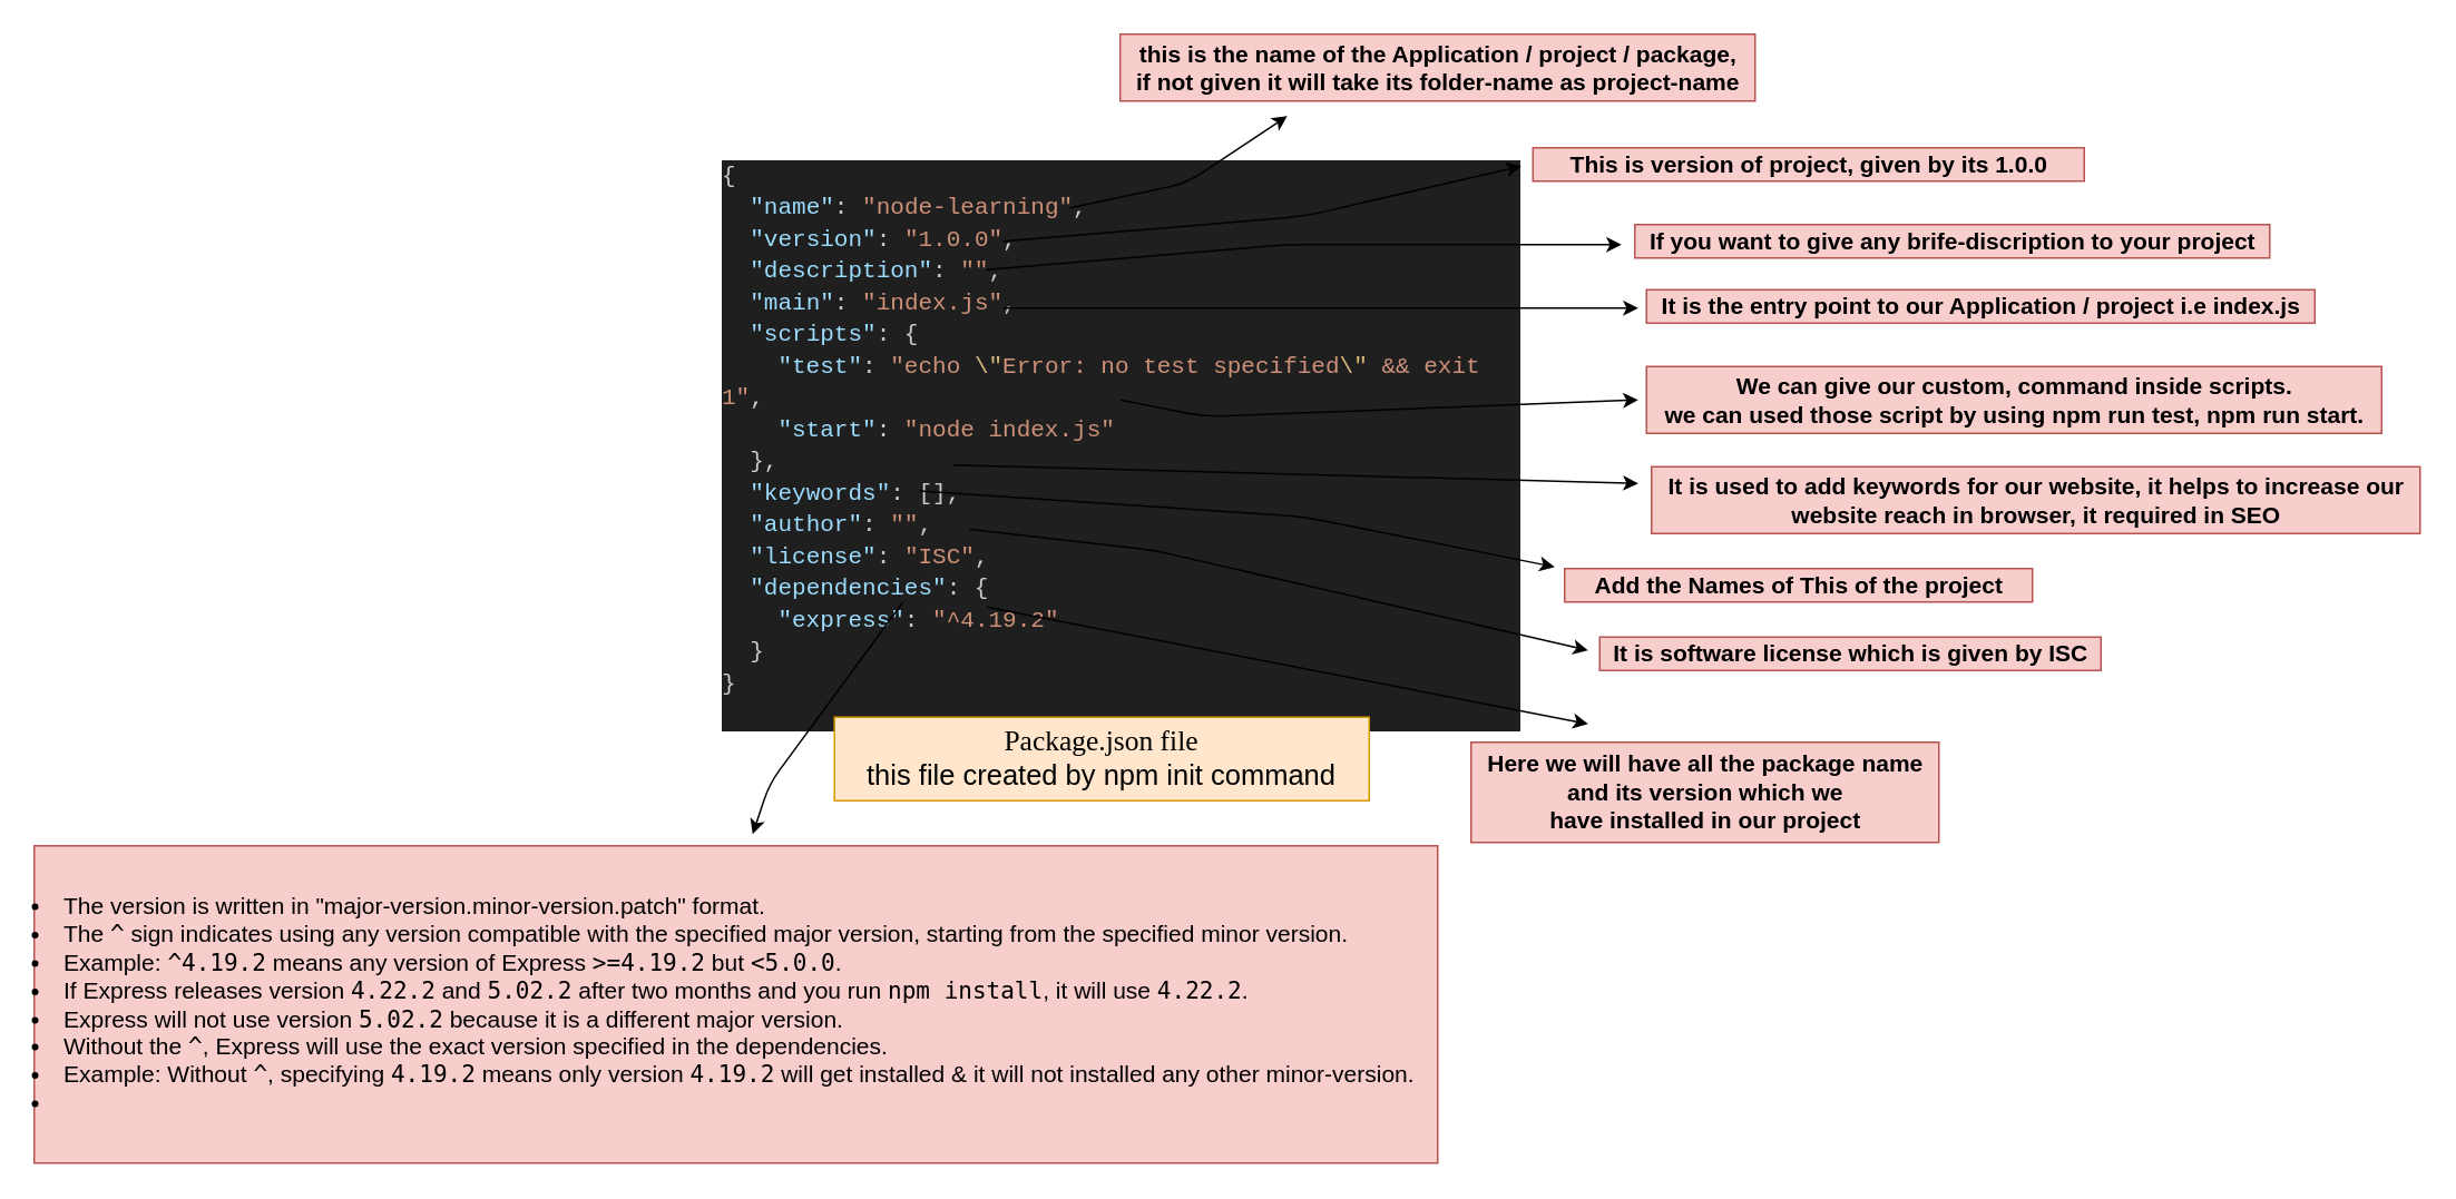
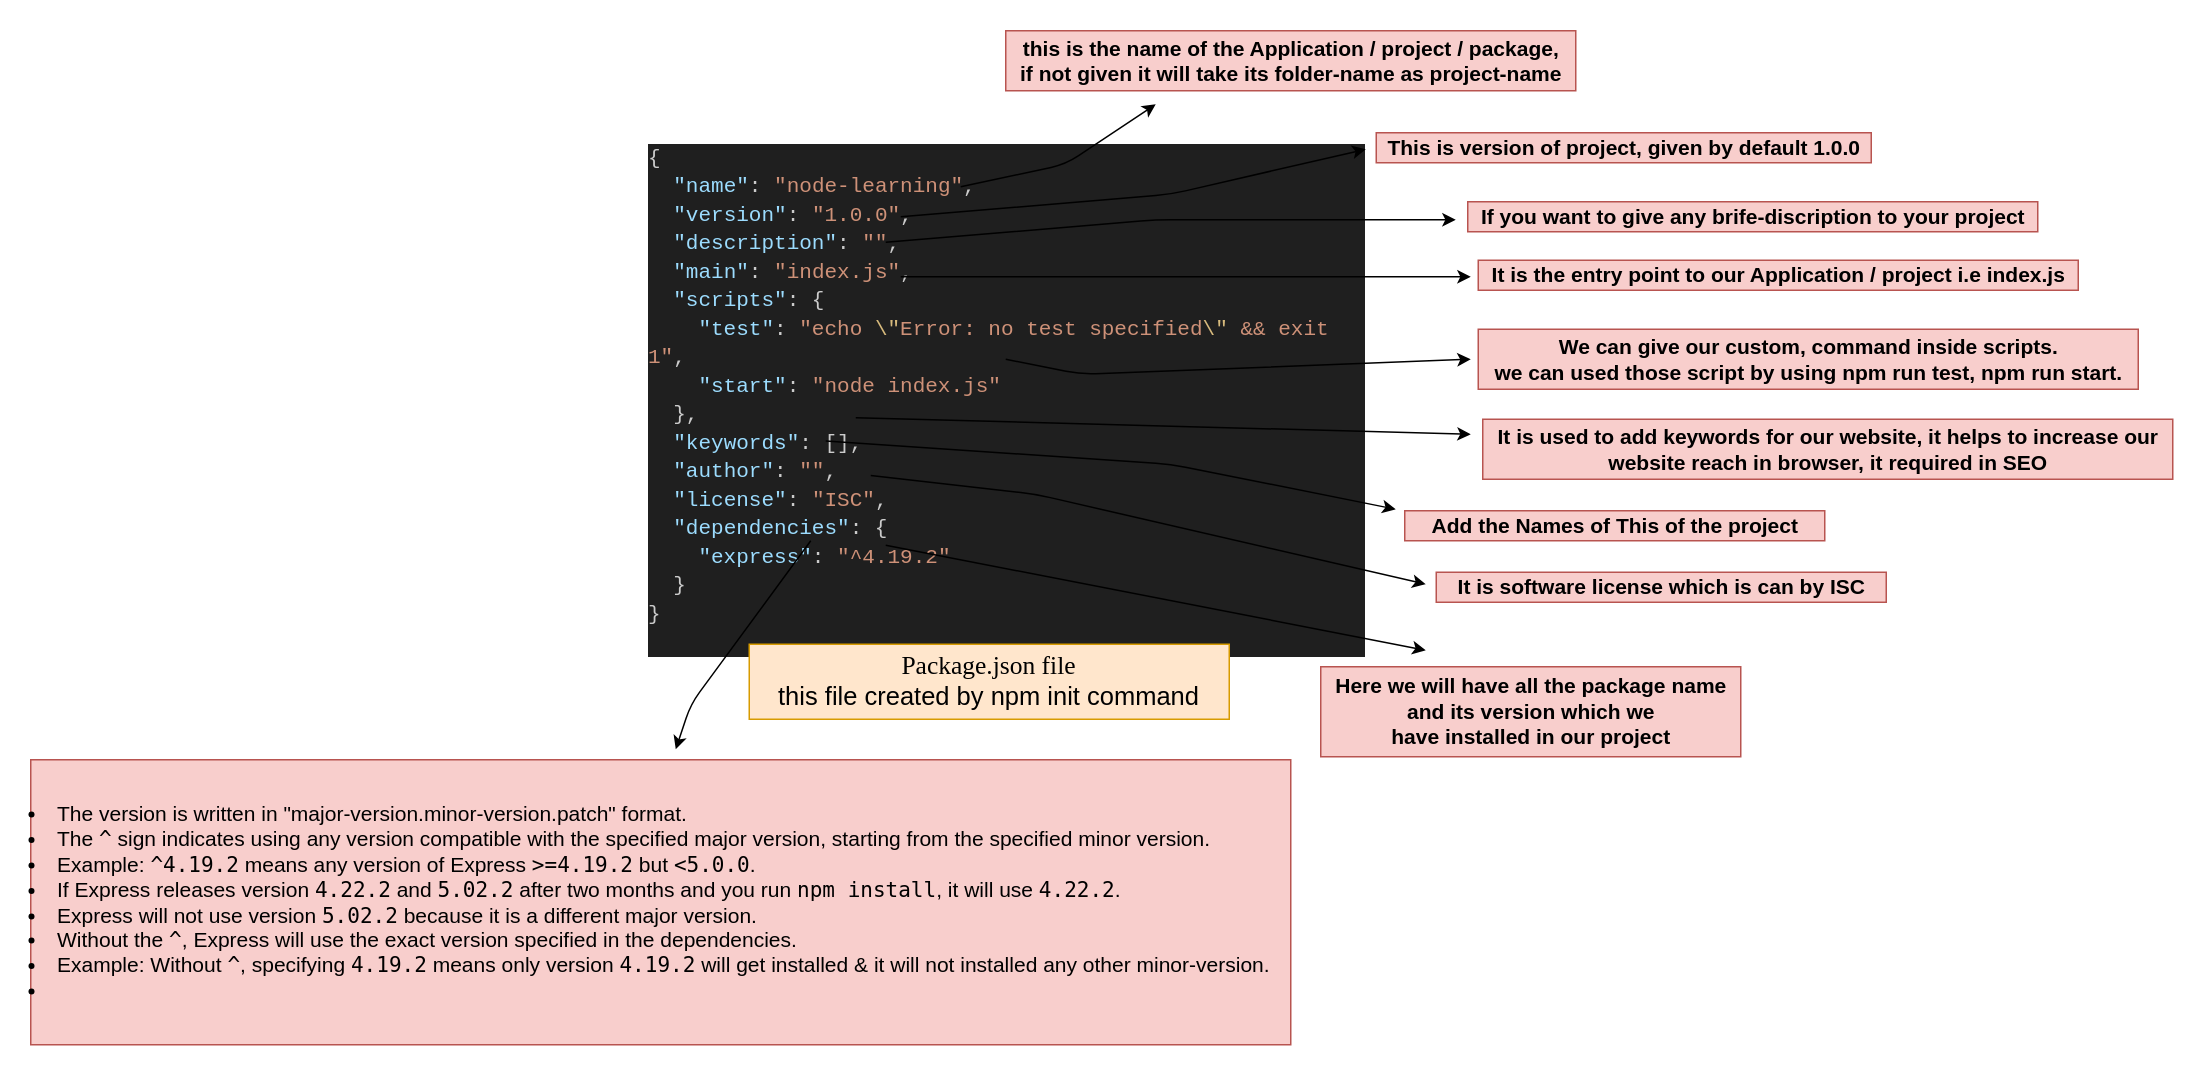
  <mxCell id="0" />
  <mxCell id="1" parent="0" />
  <mxCell id="2" value="&lt;div style=&quot;color: rgb(204, 204, 204); background-color: rgb(31, 31, 31); font-family: Consolas, &amp;quot;Courier New&amp;quot;, monospace; font-weight: normal; font-size: 14px; line-height: 19px;&quot;&gt;&lt;div&gt;&lt;span style=&quot;color: #cccccc;&quot;&gt;{&lt;/span&gt;&lt;/div&gt;&lt;div&gt;&lt;span style=&quot;color: #cccccc;&quot;&gt;&amp;nbsp; &lt;/span&gt;&lt;span style=&quot;color: #9cdcfe;&quot;&gt;&quot;name&quot;&lt;/span&gt;&lt;span style=&quot;color: #cccccc;&quot;&gt;: &lt;/span&gt;&lt;span style=&quot;color: #ce9178;&quot;&gt;&quot;node-learning&quot;&lt;/span&gt;&lt;span style=&quot;color: #cccccc;&quot;&gt;,&lt;/span&gt;&lt;/div&gt;&lt;div&gt;&lt;span style=&quot;color: #cccccc;&quot;&gt;&amp;nbsp; &lt;/span&gt;&lt;span style=&quot;color: #9cdcfe;&quot;&gt;&quot;version&quot;&lt;/span&gt;&lt;span style=&quot;color: #cccccc;&quot;&gt;: &lt;/span&gt;&lt;span style=&quot;color: #ce9178;&quot;&gt;&quot;1.0.0&quot;&lt;/span&gt;&lt;span style=&quot;color: #cccccc;&quot;&gt;,&lt;/span&gt;&lt;/div&gt;&lt;div&gt;&lt;span style=&quot;color: #cccccc;&quot;&gt;&amp;nbsp; &lt;/span&gt;&lt;span style=&quot;color: #9cdcfe;&quot;&gt;&quot;description&quot;&lt;/span&gt;&lt;span style=&quot;color: #cccccc;&quot;&gt;: &lt;/span&gt;&lt;span style=&quot;color: #ce9178;&quot;&gt;&quot;&quot;&lt;/span&gt;&lt;span style=&quot;color: #cccccc;&quot;&gt;,&lt;/span&gt;&lt;/div&gt;&lt;div&gt;&lt;span style=&quot;color: #cccccc;&quot;&gt;&amp;nbsp; &lt;/span&gt;&lt;span style=&quot;color: #9cdcfe;&quot;&gt;&quot;main&quot;&lt;/span&gt;&lt;span style=&quot;color: #cccccc;&quot;&gt;: &lt;/span&gt;&lt;span style=&quot;color: #ce9178;&quot;&gt;&quot;index.js&quot;&lt;/span&gt;&lt;span style=&quot;color: #cccccc;&quot;&gt;,&lt;/span&gt;&lt;/div&gt;&lt;div&gt;&lt;span style=&quot;color: #cccccc;&quot;&gt;&amp;nbsp; &lt;/span&gt;&lt;span style=&quot;color: #9cdcfe;&quot;&gt;&quot;scripts&quot;&lt;/span&gt;&lt;span style=&quot;color: #cccccc;&quot;&gt;: {&lt;/span&gt;&lt;/div&gt;&lt;div&gt;&lt;span style=&quot;color: #cccccc;&quot;&gt;&amp;nbsp; &amp;nbsp; &lt;/span&gt;&lt;span style=&quot;color: #9cdcfe;&quot;&gt;&quot;test&quot;&lt;/span&gt;&lt;span style=&quot;color: #cccccc;&quot;&gt;: &lt;/span&gt;&lt;span style=&quot;color: #ce9178;&quot;&gt;&quot;echo &lt;/span&gt;&lt;span style=&quot;color: #d7ba7d;&quot;&gt;\&quot;&lt;/span&gt;&lt;span style=&quot;color: #ce9178;&quot;&gt;Error: no test specified&lt;/span&gt;&lt;span style=&quot;color: #d7ba7d;&quot;&gt;\&quot;&lt;/span&gt;&lt;span style=&quot;color: #ce9178;&quot;&gt; &amp;amp;&amp;amp; exit 1&quot;&lt;/span&gt;&lt;span style=&quot;color: #cccccc;&quot;&gt;,&lt;/span&gt;&lt;/div&gt;&lt;div&gt;&lt;span style=&quot;color: #cccccc;&quot;&gt;&amp;nbsp; &amp;nbsp; &lt;/span&gt;&lt;span style=&quot;color: #9cdcfe;&quot;&gt;&quot;start&quot;&lt;/span&gt;&lt;span style=&quot;color: #cccccc;&quot;&gt;: &lt;/span&gt;&lt;span style=&quot;color: #ce9178;&quot;&gt;&quot;node index.js&quot;&lt;/span&gt;&lt;/div&gt;&lt;div&gt;&lt;span style=&quot;color: #cccccc;&quot;&gt;&amp;nbsp; },&lt;/span&gt;&lt;/div&gt;&lt;div&gt;&lt;span style=&quot;color: #cccccc;&quot;&gt;&amp;nbsp; &lt;/span&gt;&lt;span style=&quot;color: #9cdcfe;&quot;&gt;&quot;keywords&quot;&lt;/span&gt;&lt;span style=&quot;color: #cccccc;&quot;&gt;: [],&lt;/span&gt;&lt;/div&gt;&lt;div&gt;&lt;span style=&quot;color: #cccccc;&quot;&gt;&amp;nbsp; &lt;/span&gt;&lt;span style=&quot;color: #9cdcfe;&quot;&gt;&quot;author&quot;&lt;/span&gt;&lt;span style=&quot;color: #cccccc;&quot;&gt;: &lt;/span&gt;&lt;span style=&quot;color: #ce9178;&quot;&gt;&quot;&quot;&lt;/span&gt;&lt;span style=&quot;color: #cccccc;&quot;&gt;,&lt;/span&gt;&lt;/div&gt;&lt;div&gt;&lt;span style=&quot;color: #cccccc;&quot;&gt;&amp;nbsp; &lt;/span&gt;&lt;span style=&quot;color: #9cdcfe;&quot;&gt;&quot;license&quot;&lt;/span&gt;&lt;span style=&quot;color: #cccccc;&quot;&gt;: &lt;/span&gt;&lt;span style=&quot;color: #ce9178;&quot;&gt;&quot;ISC&quot;&lt;/span&gt;&lt;span style=&quot;color: #cccccc;&quot;&gt;,&lt;/span&gt;&lt;/div&gt;&lt;div&gt;&lt;span style=&quot;color: #cccccc;&quot;&gt;&amp;nbsp; &lt;/span&gt;&lt;span style=&quot;color: #9cdcfe;&quot;&gt;&quot;dependencies&quot;&lt;/span&gt;&lt;span style=&quot;color: #cccccc;&quot;&gt;: {&lt;/span&gt;&lt;/div&gt;&lt;div&gt;&lt;span style=&quot;color: #cccccc;&quot;&gt;&amp;nbsp; &amp;nbsp; &lt;/span&gt;&lt;span style=&quot;color: #9cdcfe;&quot;&gt;&quot;express&quot;&lt;/span&gt;&lt;span style=&quot;color: #cccccc;&quot;&gt;: &lt;/span&gt;&lt;span style=&quot;color: #ce9178;&quot;&gt;&quot;^4.19.2&quot;&lt;/span&gt;&lt;/div&gt;&lt;div&gt;&lt;span style=&quot;color: #cccccc;&quot;&gt;&amp;nbsp; }&lt;/span&gt;&lt;/div&gt;&lt;div&gt;&lt;span style=&quot;color: #cccccc;&quot;&gt;}&lt;/span&gt;&lt;/div&gt;&lt;br&gt;&lt;/div&gt;" style="text;whiteSpace=wrap;html=1;fontSize=17;fontFamily=Comic Sans MS;" parent="1" vertex="1"><mxGeometry x="430" y="89" width="480" height="350" as="geometry" /></mxCell>
  <mxCell id="3" value="" style="edgeStyle=none;orthogonalLoop=1;jettySize=auto;html=1;fontFamily=Comic Sans MS;fontSize=17;" parent="1" edge="1"><mxGeometry width="100" relative="1" as="geometry"><mxPoint x="640" y="124" as="sourcePoint" /><mxPoint x="770" y="69" as="targetPoint" /><Array as="points"><mxPoint x="710" y="109" /></Array></mxGeometry></mxCell>
  <mxCell id="4" value="Package.json file&lt;br&gt;&lt;font face=&quot;Helvetica&quot;&gt;this file created by npm init command&lt;/font&gt;" style="whiteSpace=wrap;html=1;fontFamily=Comic Sans MS;fontSize=17;fillColor=#ffe6cc;strokeColor=#d79b00;fontColor=#000000;" parent="1" vertex="1"><mxGeometry x="499" y="429" width="320" height="50" as="geometry" /></mxCell>
  <mxCell id="5" value="&lt;span style=&quot;font-size: 14px;&quot;&gt;this is the name of the Application / project / package,&lt;br&gt;if not given it will take its folder-name as project-name&lt;br&gt;&lt;/span&gt;" style="text;html=1;align=center;verticalAlign=middle;resizable=0;points=[];autosize=1;fontSize=14;fontFamily=Helvetica;spacing=-1;fillColor=#f8cecc;strokeColor=#b85450;fontColor=#000000;fontStyle=1" parent="1" vertex="1"><mxGeometry x="670" y="20" width="380" height="40" as="geometry" /></mxCell>
  <mxCell id="6" value="" style="edgeStyle=none;orthogonalLoop=1;jettySize=auto;html=1;fontFamily=Helvetica;fontSize=14;fontColor=#000000;" parent="1" edge="1"><mxGeometry width="100" relative="1" as="geometry"><mxPoint x="600" y="144" as="sourcePoint" /><mxPoint x="910" y="99" as="targetPoint" /><Array as="points"><mxPoint x="780" y="129" /></Array></mxGeometry></mxCell>
- <mxCell id="7" value="&lt;span style=&quot;font-size: 14px;&quot;&gt;This is version of project, given by its 1.0.0&lt;br&gt;&lt;/span&gt;" style="text;html=1;align=center;verticalAlign=middle;resizable=0;points=[];autosize=1;fontSize=14;fontFamily=Helvetica;spacing=-1;fillColor=#f8cecc;strokeColor=#b85450;fontColor=#000000;fontStyle=1" parent="1" vertex="1"><mxGeometry x="917" y="88" width="330" height="20" as="geometry" /></mxCell>
+ <mxCell id="7" value="&lt;span style=&quot;font-size: 14px;&quot;&gt;This is version of project, given by default 1.0.0&lt;br&gt;&lt;/span&gt;" style="text;html=1;align=center;verticalAlign=middle;resizable=0;points=[];autosize=1;fontSize=14;fontFamily=Helvetica;spacing=-1;fillColor=#f8cecc;strokeColor=#b85450;fontColor=#000000;fontStyle=1" parent="1" vertex="1"><mxGeometry x="917" y="88" width="330" height="20" as="geometry" /></mxCell>
  <mxCell id="8" value="" style="edgeStyle=none;orthogonalLoop=1;jettySize=auto;html=1;fontFamily=Helvetica;fontSize=14;fontColor=#000000;" parent="1" edge="1"><mxGeometry width="100" relative="1" as="geometry"><mxPoint x="590" y="161" as="sourcePoint" /><mxPoint x="970" y="146" as="targetPoint" /><Array as="points"><mxPoint x="770" y="146" /></Array></mxGeometry></mxCell>
  <mxCell id="9" value="&lt;span style=&quot;font-size: 14px;&quot;&gt;If you want to give any brife-discription to your project&lt;br&gt;&lt;/span&gt;" style="text;html=1;align=center;verticalAlign=middle;resizable=0;points=[];autosize=1;fontSize=14;fontFamily=Helvetica;spacing=-1;fillColor=#f8cecc;strokeColor=#b85450;fontColor=#000000;fontStyle=1" parent="1" vertex="1"><mxGeometry x="978" y="134" width="380" height="20" as="geometry" /></mxCell>
  <mxCell id="10" value="" style="edgeStyle=none;orthogonalLoop=1;jettySize=auto;html=1;fontFamily=Helvetica;fontSize=14;fontColor=#000000;" parent="1" edge="1"><mxGeometry width="100" relative="1" as="geometry"><mxPoint x="600" y="184" as="sourcePoint" /><mxPoint x="980" y="184" as="targetPoint" /><Array as="points" /></mxGeometry></mxCell>
  <mxCell id="11" value="&lt;span style=&quot;font-size: 14px;&quot;&gt;It is the entry point to our Application / project i.e index.js&lt;br&gt;&lt;/span&gt;" style="text;html=1;align=center;verticalAlign=middle;resizable=0;points=[];autosize=1;fontSize=14;fontFamily=Helvetica;spacing=-1;fillColor=#f8cecc;strokeColor=#b85450;fontColor=#000000;fontStyle=1" parent="1" vertex="1"><mxGeometry x="985" y="173" width="400" height="20" as="geometry" /></mxCell>
  <mxCell id="12" value="" style="edgeStyle=none;orthogonalLoop=1;jettySize=auto;html=1;fontFamily=Helvetica;fontSize=14;fontColor=#000000;" parent="1" edge="1"><mxGeometry width="100" relative="1" as="geometry"><mxPoint x="670" y="239" as="sourcePoint" /><mxPoint x="980" y="239" as="targetPoint" /><Array as="points"><mxPoint x="720" y="249" /></Array></mxGeometry></mxCell>
  <mxCell id="13" value="&lt;span style=&quot;font-size: 14px;&quot;&gt;We can give our custom, command inside scripts.&lt;br&gt;we can used those script by using npm run test, npm run start.&lt;br&gt;&lt;/span&gt;" style="text;html=1;align=center;verticalAlign=middle;resizable=0;points=[];autosize=1;fontSize=14;fontFamily=Helvetica;spacing=-1;fillColor=#f8cecc;strokeColor=#b85450;fontColor=#000000;fontStyle=1" parent="1" vertex="1"><mxGeometry x="985" y="219" width="440" height="40" as="geometry" /></mxCell>
  <mxCell id="14" value="" style="edgeStyle=none;orthogonalLoop=1;jettySize=auto;html=1;" parent="1" edge="1"><mxGeometry width="100" relative="1" as="geometry"><mxPoint x="570" y="278" as="sourcePoint" /><mxPoint x="980" y="289" as="targetPoint" /><Array as="points" /></mxGeometry></mxCell>
  <mxCell id="15" value="&lt;span style=&quot;font-size: 14px;&quot;&gt;It is used to add keywords for our website, it helps to increase our&lt;br&gt;website reach in browser, it required in SEO&lt;br&gt;&lt;/span&gt;" style="text;html=1;align=center;verticalAlign=middle;resizable=0;points=[];autosize=1;fontSize=14;fontFamily=Helvetica;spacing=-1;fillColor=#f8cecc;strokeColor=#b85450;fontColor=#000000;fontStyle=1" parent="1" vertex="1"><mxGeometry x="988" y="279" width="460" height="40" as="geometry" /></mxCell>
  <mxCell id="16" value="" style="edgeStyle=none;orthogonalLoop=1;jettySize=auto;html=1;" parent="1" edge="1"><mxGeometry width="100" relative="1" as="geometry"><mxPoint x="550" y="293.5" as="sourcePoint" /><mxPoint x="930" y="339" as="targetPoint" /><Array as="points"><mxPoint x="780" y="309" /></Array></mxGeometry></mxCell>
  <mxCell id="17" value="&lt;span style=&quot;font-size: 14px;&quot;&gt;Add the Names of This of the project&lt;br&gt;&lt;/span&gt;" style="text;html=1;align=center;verticalAlign=middle;resizable=0;points=[];autosize=1;fontSize=14;fontFamily=Helvetica;spacing=-1;fillColor=#f8cecc;strokeColor=#b85450;fontColor=#000000;fontStyle=1" parent="1" vertex="1"><mxGeometry x="936" y="340" width="280" height="20" as="geometry" /></mxCell>
  <mxCell id="18" value="" style="edgeStyle=none;orthogonalLoop=1;jettySize=auto;html=1;" parent="1" edge="1"><mxGeometry width="100" relative="1" as="geometry"><mxPoint x="580" y="316.5" as="sourcePoint" /><mxPoint x="950" y="389" as="targetPoint" /><Array as="points"><mxPoint x="690" y="329" /></Array></mxGeometry></mxCell>
- <mxCell id="19" value="&lt;span style=&quot;font-size: 14px;&quot;&gt;It is software license which is given by ISC&lt;br&gt;&lt;/span&gt;" style="text;html=1;align=center;verticalAlign=middle;resizable=0;points=[];autosize=1;fontSize=14;fontFamily=Helvetica;spacing=-1;fillColor=#f8cecc;strokeColor=#b85450;fontColor=#000000;fontStyle=1" parent="1" vertex="1"><mxGeometry x="957" y="381" width="300" height="20" as="geometry" /></mxCell>
+ <mxCell id="19" value="&lt;span style=&quot;font-size: 14px;&quot;&gt;It is software license which is can by ISC&lt;br&gt;&lt;/span&gt;" style="text;html=1;align=center;verticalAlign=middle;resizable=0;points=[];autosize=1;fontSize=14;fontFamily=Helvetica;spacing=-1;fillColor=#f8cecc;strokeColor=#b85450;fontColor=#000000;fontStyle=1" parent="1" vertex="1"><mxGeometry x="957" y="381" width="300" height="20" as="geometry" /></mxCell>
  <mxCell id="20" value="" style="edgeStyle=none;orthogonalLoop=1;jettySize=auto;html=1;" parent="1" edge="1"><mxGeometry width="100" relative="1" as="geometry"><mxPoint x="590" y="363" as="sourcePoint" /><mxPoint x="950" y="433" as="targetPoint" /><Array as="points" /></mxGeometry></mxCell>
  <mxCell id="21" value="&lt;span style=&quot;font-size: 14px;&quot;&gt;Here we will have all the package name &lt;br&gt;and its version which we &lt;br&gt;have installed in our project&lt;br&gt;&lt;/span&gt;" style="text;html=1;align=center;verticalAlign=middle;resizable=0;points=[];autosize=1;fontSize=14;fontFamily=Helvetica;spacing=-1;fillColor=#f8cecc;strokeColor=#b85450;fontColor=#000000;fontStyle=1" parent="1" vertex="1"><mxGeometry x="880" y="444" width="280" height="60" as="geometry" /></mxCell>
  <mxCell id="22" value="" style="edgeStyle=none;orthogonalLoop=1;jettySize=auto;html=1;" parent="1" edge="1"><mxGeometry width="100" relative="1" as="geometry"><mxPoint x="540" y="360" as="sourcePoint" /><mxPoint x="450" y="499" as="targetPoint" /><Array as="points"><mxPoint x="460" y="469" /></Array></mxGeometry></mxCell>
  <mxCell id="23" value="&lt;li&gt;The version is written in &quot;major-version.minor-version.patch&quot; format.&lt;/li&gt;&lt;li&gt;The &lt;code&gt;^&lt;/code&gt; sign indicates using any version compatible with the specified major version, starting from the specified minor version.&lt;/li&gt;&lt;li&gt;Example: &lt;code&gt;^4.19.2&lt;/code&gt; means any version of Express &lt;code&gt;&amp;gt;=4.19.2&lt;/code&gt; but &lt;code&gt;&amp;lt;5.0.0&lt;/code&gt;.&lt;/li&gt;&lt;li&gt;If Express releases version &lt;code&gt;4.22.2&lt;/code&gt; and &lt;code&gt;5.02.2&lt;/code&gt; after two months and you run &lt;code&gt;npm install&lt;/code&gt;, it will use &lt;code&gt;4.22.2&lt;/code&gt;.&lt;/li&gt;&lt;li&gt;Express will not use version &lt;code&gt;5.02.2&lt;/code&gt; because it is a different major version.&lt;/li&gt;&lt;li&gt;Without the &lt;code&gt;^&lt;/code&gt;, Express will use the exact version specified in the dependencies.&lt;/li&gt;&lt;li&gt;Example: Without &lt;code&gt;^&lt;/code&gt;, specifying &lt;code&gt;4.19.2&lt;/code&gt; means only version &lt;code&gt;4.19.2&lt;/code&gt; will get installed &amp;amp; it will not installed any other minor-version.&lt;/li&gt;&lt;li&gt;&lt;br&gt;&lt;/li&gt;" style="text;html=1;align=left;verticalAlign=middle;resizable=0;points=[];autosize=1;fontSize=14;fontFamily=Helvetica;spacing=-1;fillColor=#f8cecc;strokeColor=#b85450;fontColor=#000000;fontStyle=0" parent="1" vertex="1"><mxGeometry x="20" y="506" width="840" height="190" as="geometry" /></mxCell>
